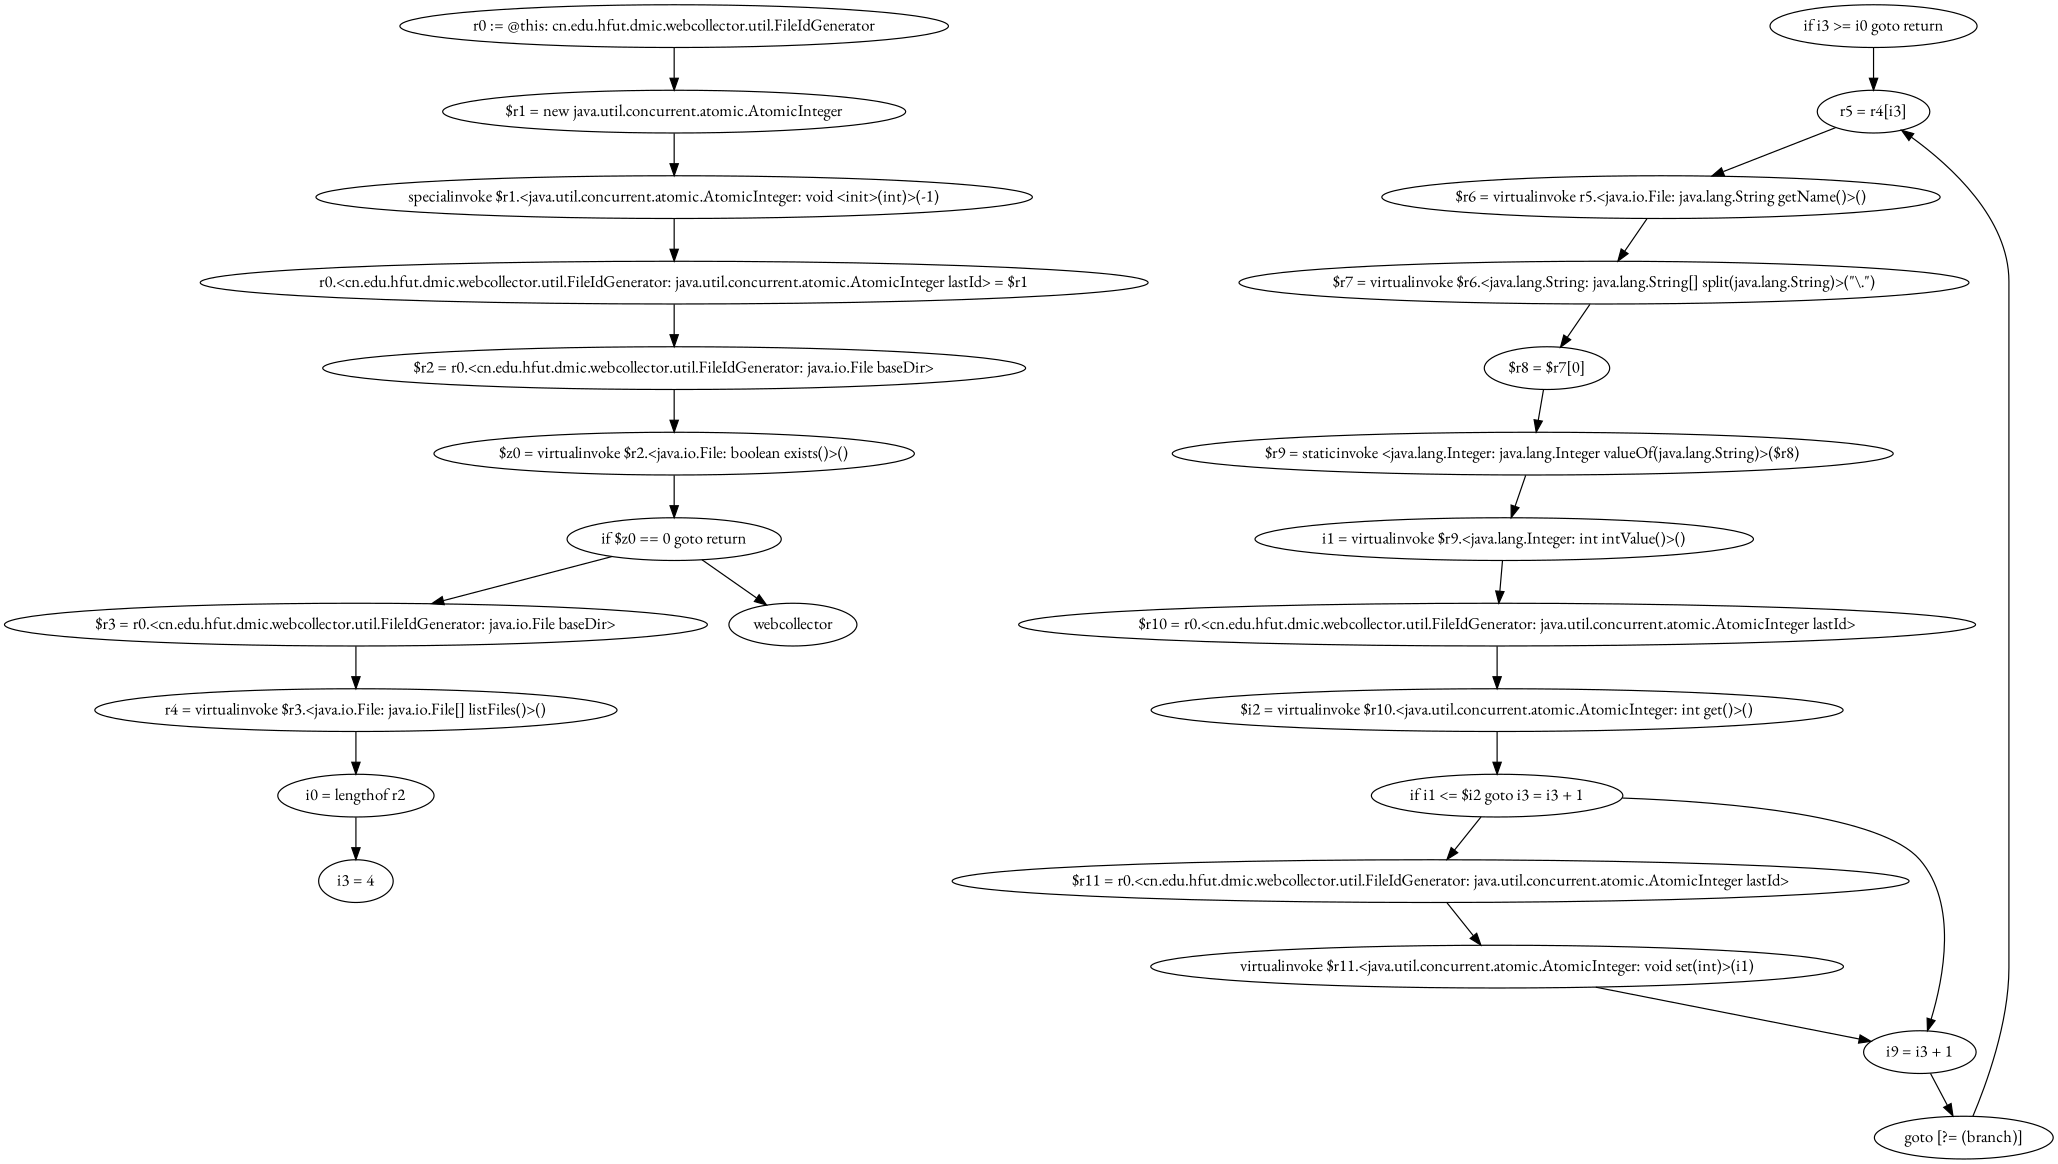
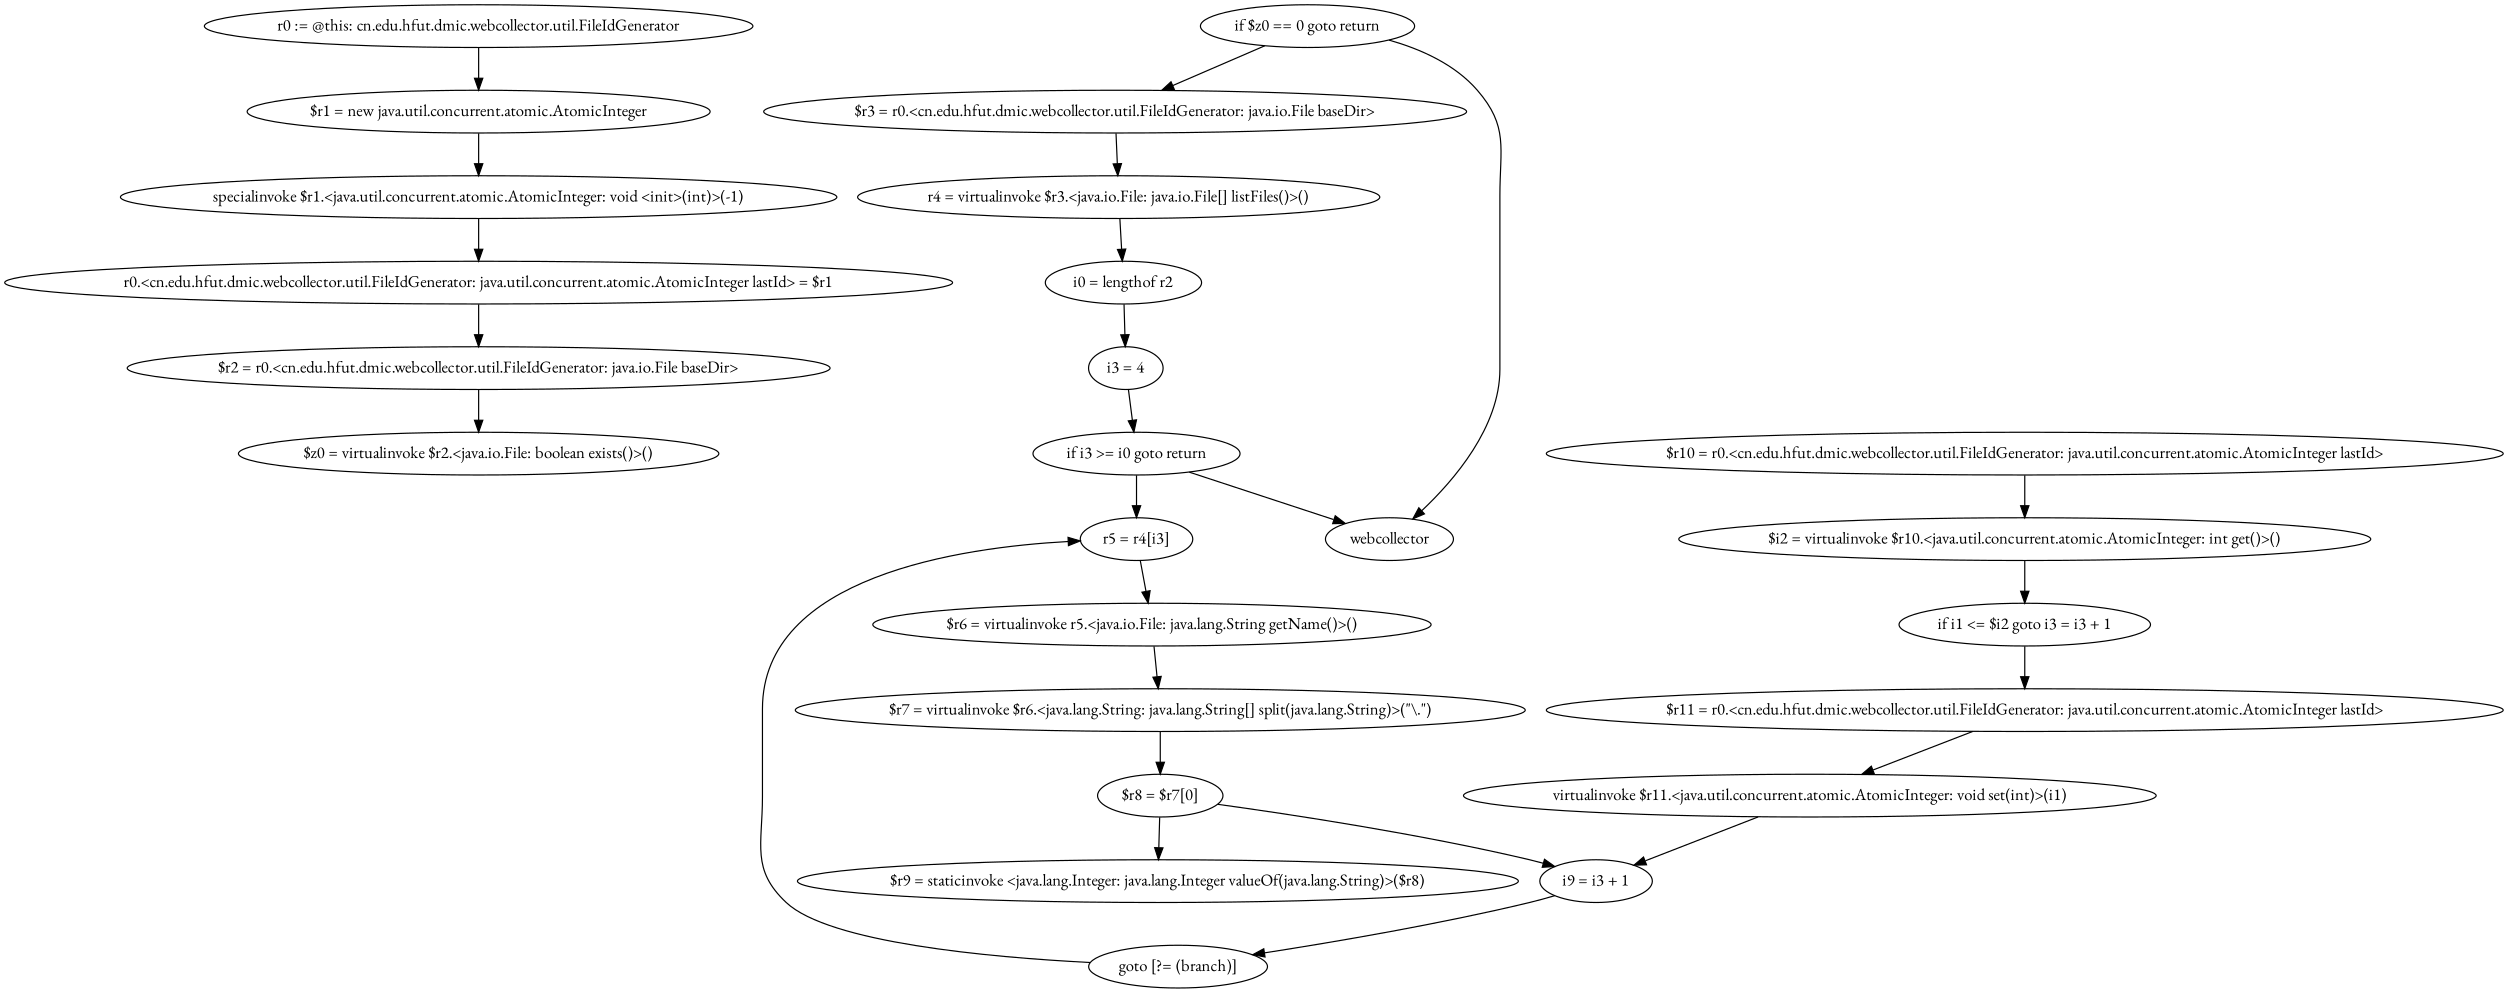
  digraph {
    fontname="EB Garamond"
    node [fontname="EB Garamond"]
    edge [fontname="EB Garamond"]
    "r0 := @this: cn.edu.hfut.dmic.webcollector.util.FileIdGenerator"
    "$r1 = new java.util.concurrent.atomic.AtomicInteger"
    "specialinvoke $r1.<java.util.concurrent.atomic.AtomicInteger: void <init>(int)>(-1)"
    "r0.<cn.edu.hfut.dmic.webcollector.util.FileIdGenerator: java.util.concurrent.atomic.AtomicInteger lastId> = $r1"
    "$r2 = r0.<cn.edu.hfut.dmic.webcollector.util.FileIdGenerator: java.io.File baseDir>"
    "$z0 = virtualinvoke $r2.<java.io.File: boolean exists()>()"
    "if $z0 == 0 goto return"
    "$r3 = r0.<cn.edu.hfut.dmic.webcollector.util.FileIdGenerator: java.io.File baseDir>"
    n9 [label=webcollector]
    "r4 = virtualinvoke $r3.<java.io.File: java.io.File[] listFiles()>()"
    n11 [label="i0 = lengthof r2"]
    n12 [label="i3 = 4"]
    "if i3 >= i0 goto return"
    "r5 = r4[i3]"
    "$r6 = virtualinvoke r5.<java.io.File: java.lang.String getName()>()"
    "$r7 = virtualinvoke $r6.<java.lang.String: java.lang.String[] split(java.lang.String)>(\"\\.\")"
    "$r8 = $r7[0]"
    "$r9 = staticinvoke <java.lang.Integer: java.lang.Integer valueOf(java.lang.String)>($r8)"
-   "i1 = virtualinvoke $r9.<java.lang.Integer: int intValue()>()"
    "$r10 = r0.<cn.edu.hfut.dmic.webcollector.util.FileIdGenerator: java.util.concurrent.atomic.AtomicInteger lastId>"
    "$i2 = virtualinvoke $r10.<java.util.concurrent.atomic.AtomicInteger: int get()>()"
    "if i1 <= $i2 goto i3 = i3 + 1"
    "$r11 = r0.<cn.edu.hfut.dmic.webcollector.util.FileIdGenerator: java.util.concurrent.atomic.AtomicInteger lastId>"
    n24 [label="i9 = i3 + 1"]
    "virtualinvoke $r11.<java.util.concurrent.atomic.AtomicInteger: void set(int)>(i1)"
    "goto [?= (branch)]"
    "r0 := @this: cn.edu.hfut.dmic.webcollector.util.FileIdGenerator" -> "$r1 = new java.util.concurrent.atomic.AtomicInteger"
    "$r1 = new java.util.concurrent.atomic.AtomicInteger" -> "specialinvoke $r1.<java.util.concurrent.atomic.AtomicInteger: void <init>(int)>(-1)"
    "specialinvoke $r1.<java.util.concurrent.atomic.AtomicInteger: void <init>(int)>(-1)" -> "r0.<cn.edu.hfut.dmic.webcollector.util.FileIdGenerator: java.util.concurrent.atomic.AtomicInteger lastId> = $r1"
    "r0.<cn.edu.hfut.dmic.webcollector.util.FileIdGenerator: java.util.concurrent.atomic.AtomicInteger lastId> = $r1" -> "$r2 = r0.<cn.edu.hfut.dmic.webcollector.util.FileIdGenerator: java.io.File baseDir>"
    "$r2 = r0.<cn.edu.hfut.dmic.webcollector.util.FileIdGenerator: java.io.File baseDir>" -> "$z0 = virtualinvoke $r2.<java.io.File: boolean exists()>()"
-   "$z0 = virtualinvoke $r2.<java.io.File: boolean exists()>()" -> "if $z0 == 0 goto return"
    "if $z0 == 0 goto return" -> "$r3 = r0.<cn.edu.hfut.dmic.webcollector.util.FileIdGenerator: java.io.File baseDir>"
    "if $z0 == 0 goto return" -> n9
    "$r3 = r0.<cn.edu.hfut.dmic.webcollector.util.FileIdGenerator: java.io.File baseDir>" -> "r4 = virtualinvoke $r3.<java.io.File: java.io.File[] listFiles()>()"
    "r4 = virtualinvoke $r3.<java.io.File: java.io.File[] listFiles()>()" -> n11
    n11 -> n12
+   n12 -> "if i3 >= i0 goto return"
+   "if i3 >= i0 goto return" -> n9
    "if i3 >= i0 goto return" -> "r5 = r4[i3]"
    "r5 = r4[i3]" -> "$r6 = virtualinvoke r5.<java.io.File: java.lang.String getName()>()"
    "$r6 = virtualinvoke r5.<java.io.File: java.lang.String getName()>()" -> "$r7 = virtualinvoke $r6.<java.lang.String: java.lang.String[] split(java.lang.String)>(\"\\.\")"
    "$r7 = virtualinvoke $r6.<java.lang.String: java.lang.String[] split(java.lang.String)>(\"\\.\")" -> "$r8 = $r7[0]"
    "$r8 = $r7[0]" -> "$r9 = staticinvoke <java.lang.Integer: java.lang.Integer valueOf(java.lang.String)>($r8)"
-   "$r9 = staticinvoke <java.lang.Integer: java.lang.Integer valueOf(java.lang.String)>($r8)" -> "i1 = virtualinvoke $r9.<java.lang.Integer: int intValue()>()"
-   "i1 = virtualinvoke $r9.<java.lang.Integer: int intValue()>()" -> "$r10 = r0.<cn.edu.hfut.dmic.webcollector.util.FileIdGenerator: java.util.concurrent.atomic.AtomicInteger lastId>"
    "$r10 = r0.<cn.edu.hfut.dmic.webcollector.util.FileIdGenerator: java.util.concurrent.atomic.AtomicInteger lastId>" -> "$i2 = virtualinvoke $r10.<java.util.concurrent.atomic.AtomicInteger: int get()>()"
    "$i2 = virtualinvoke $r10.<java.util.concurrent.atomic.AtomicInteger: int get()>()" -> "if i1 <= $i2 goto i3 = i3 + 1"
    "if i1 <= $i2 goto i3 = i3 + 1" -> "$r11 = r0.<cn.edu.hfut.dmic.webcollector.util.FileIdGenerator: java.util.concurrent.atomic.AtomicInteger lastId>"
-   "if i1 <= $i2 goto i3 = i3 + 1" -> n24
+   "$r8 = $r7[0]" -> n24
    "$r11 = r0.<cn.edu.hfut.dmic.webcollector.util.FileIdGenerator: java.util.concurrent.atomic.AtomicInteger lastId>" -> "virtualinvoke $r11.<java.util.concurrent.atomic.AtomicInteger: void set(int)>(i1)"
    n24 -> "goto [?= (branch)]"
    "virtualinvoke $r11.<java.util.concurrent.atomic.AtomicInteger: void set(int)>(i1)" -> n24
    "goto [?= (branch)]" -> "r5 = r4[i3]"
  }
